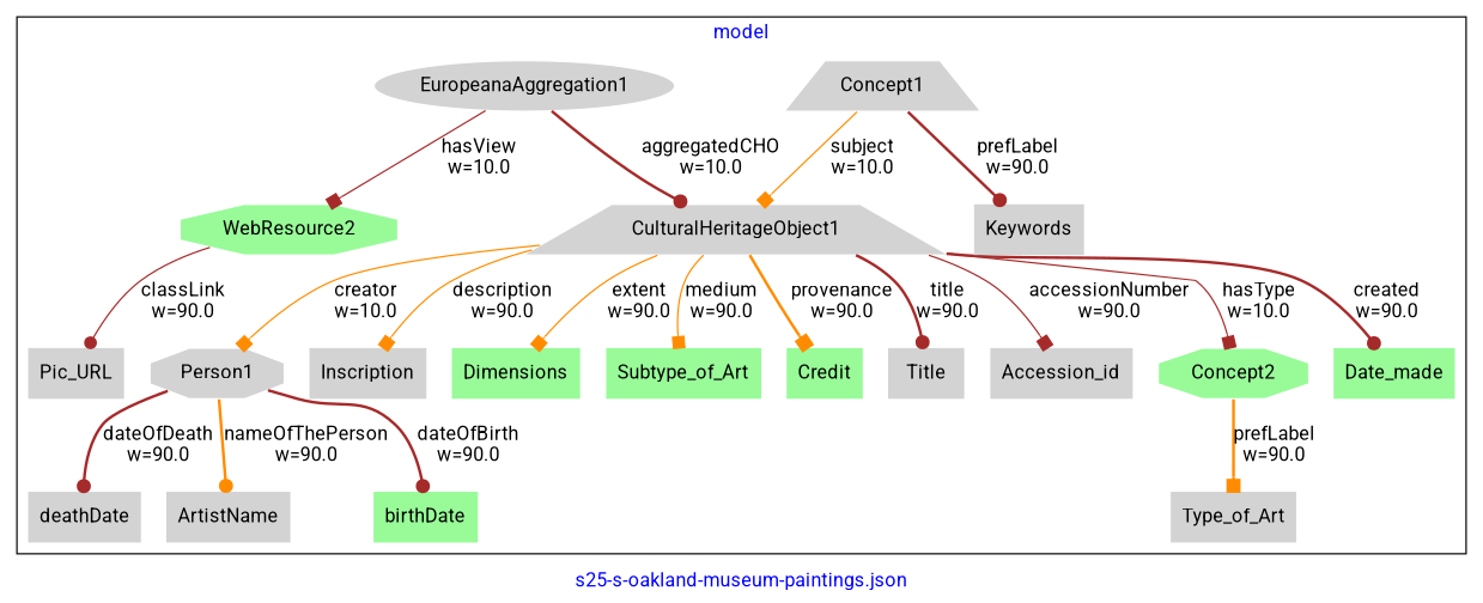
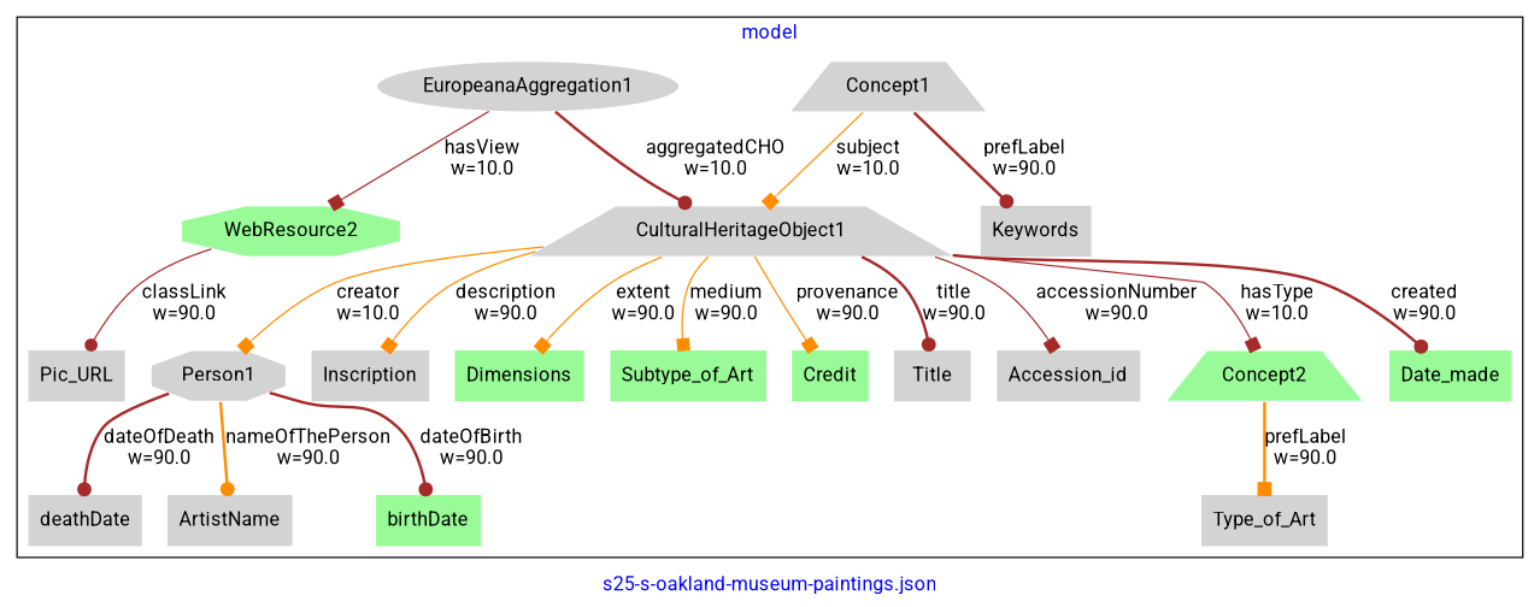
  digraph {
    fontcolor=blue
    fontname=Roboto
    label="s25-s-oakland-museum-paintings.json"
    remincross=true
    node [fillcolor=lightgrey fontname=Roboto shape=plaintext style=filled]
    edge [arrowhead=box color=brown fontcolor=black fontname=Roboto style=solid]
    n1 [color=white label="CulturalHeritageObject1\n" shape=trapezium]
    n2 [fillcolor=palegreen label="Date_made\n"]
    n3 [color=white label="Person1\n" shape=octagon]
    n4 [label="Inscription\n"]
    n5 [fillcolor=palegreen label="Dimensions\n"]
    n6 [fillcolor=palegreen label="Subtype_of_Art\n"]
    n7 [fillcolor=palegreen label="Credit\n"]
    n8 [color=white label="Concept1\n" shape=trapezium]
    n9 [label="Title\n"]
    n10 [label="Accession_id\n"]
-   n11 [color=white fillcolor=palegreen label="Concept2\n" shape=octagon]
+   n11 [color=white fillcolor=palegreen label="Concept2\n" shape=trapezium]
    n12 [fillcolor=palegreen label="birthDate\n"]
    n13 [label="deathDate\n"]
    n14 [label="ArtistName\n"]
    n15 [color=white label="EuropeanaAggregation1\n" shape=ellipse]
    n16 [color=white fillcolor=palegreen label="WebResource2\n" shape=octagon]
    n17 [label="Pic_URL\n"]
    n18 [label="Keywords\n"]
    n19 [label="Type_of_Art\n"]
    subgraph cluster_1 {
      label=model
      n1
      n2
      n3
      n4
      n5
      n6
      n7
      n8
      n9
      n10
      n11
      n12
      n13
      n14
      n15
      n16
      n17
      n18
      n19
    }
    n1 -> n2 [arrowhead=dot label="created\nw=90.0" style=bold]
    n1 -> n3 [color=darkorange label="creator\nw=10.0"]
    n1 -> n4 [color=darkorange label="description\nw=90.0"]
    n1 -> n5 [color=darkorange label="extent\nw=90.0"]
    n1 -> n6 [color=darkorange label="medium\nw=90.0"]
-   n1 -> n7 [color=darkorange label="provenance\nw=90.0" style=bold]
+   n1 -> n7 [color=darkorange label="provenance\nw=90.0"]
    n1 -> n9 [arrowhead=dot label="title\nw=90.0" style=bold]
    n1 -> n10 [label="accessionNumber\nw=90.0"]
    n1 -> n11 [label="hasType\nw=10.0"]
    n3 -> n12 [arrowhead=dot label="dateOfBirth\nw=90.0" style=bold]
    n3 -> n13 [arrowhead=dot label="dateOfDeath\nw=90.0" style=bold]
    n3 -> n14 [arrowhead=dot color=darkorange label="nameOfThePerson\nw=90.0" style=bold]
    n8 -> n1 [color=darkorange label="subject\nw=10.0"]
    n8 -> n18 [arrowhead=dot label="prefLabel\nw=90.0" style=bold]
    n11 -> n19 [color=darkorange label="prefLabel\nw=90.0" style=bold]
    n15 -> n1 [arrowhead=dot label="aggregatedCHO\nw=10.0" style=bold]
    n15 -> n16 [label="hasView\nw=10.0"]
    n16 -> n17 [arrowhead=dot label="classLink\nw=90.0"]
  }
